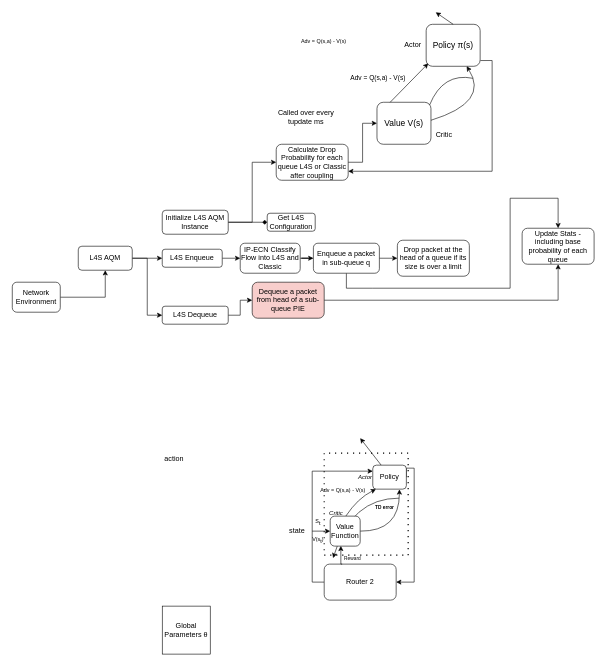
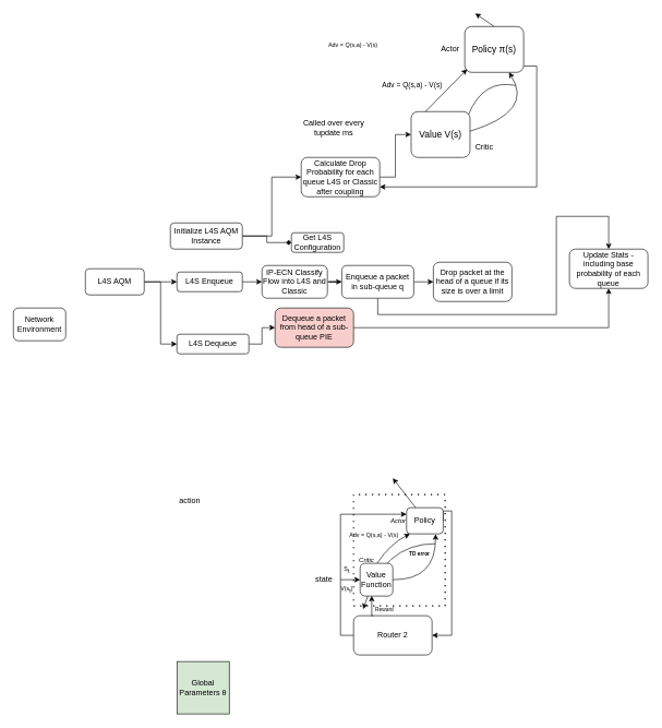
  <mxCell id="0" />
  <mxCell id="1" parent="0" />
  <mxCell id="2" style="edgeStyle=orthogonalEdgeStyle;rounded=0;orthogonalLoop=1;jettySize=auto;html=1;exitX=1;exitY=0.5;exitDx=0;exitDy=0;entryX=0;entryY=0.5;entryDx=0;entryDy=0;" parent="1" source="4" target="12" edge="1"><mxGeometry relative="1" as="geometry" /></mxCell>
  <mxCell id="3" style="edgeStyle=orthogonalEdgeStyle;rounded=0;orthogonalLoop=1;jettySize=auto;html=1;exitX=1;exitY=0.5;exitDx=0;exitDy=0;entryX=0;entryY=0.5;entryDx=0;entryDy=0;" parent="1" source="4" target="23" edge="1"><mxGeometry relative="1" as="geometry" /></mxCell>
  <mxCell id="4" value="L4S AQM" style="rounded=1;whiteSpace=wrap;html=1;" parent="1" vertex="1"><mxGeometry x="130" y="410" width="90" height="40" as="geometry" /></mxCell>
- <mxCell id="5" style="edgeStyle=orthogonalEdgeStyle;rounded=0;orthogonalLoop=1;jettySize=auto;html=1;" parent="1" source="6" target="4" edge="1"><mxGeometry relative="1" as="geometry" /></mxCell>
  <mxCell id="6" value="Network Environment" style="rounded=1;whiteSpace=wrap;html=1;" parent="1" vertex="1"><mxGeometry x="20" y="470" width="80" height="50" as="geometry" /></mxCell>
  <mxCell id="7" style="edgeStyle=orthogonalEdgeStyle;rounded=0;orthogonalLoop=1;jettySize=auto;html=1;endArrow=diamond;" parent="1" source="9" target="10" edge="1"><mxGeometry relative="1" as="geometry" /></mxCell>
  <mxCell id="8" style="edgeStyle=orthogonalEdgeStyle;rounded=0;orthogonalLoop=1;jettySize=auto;html=1;entryX=0;entryY=0.5;entryDx=0;entryDy=0;" parent="1" source="9" target="20" edge="1"><mxGeometry relative="1" as="geometry" /></mxCell>
- <mxCell id="9" value="Initialize L4S AQM Instance" style="rounded=1;whiteSpace=wrap;html=1;" parent="1" vertex="1"><mxGeometry x="270" y="350" width="110" height="40" as="geometry" /></mxCell>
+ <mxCell id="9" value="Initialize L4S AQM Instance" style="rounded=1;whiteSpace=wrap;html=1;" parent="1" vertex="1"><mxGeometry x="260" y="340" width="110" height="40" as="geometry" /></mxCell>
  <mxCell id="10" value="Get L4S Configuration" style="rounded=1;whiteSpace=wrap;html=1;" parent="1" vertex="1"><mxGeometry x="445" y="355" width="80" height="30" as="geometry" /></mxCell>
  <mxCell id="11" style="edgeStyle=orthogonalEdgeStyle;rounded=0;orthogonalLoop=1;jettySize=auto;html=1;exitX=1;exitY=0.5;exitDx=0;exitDy=0;entryX=0;entryY=0.5;entryDx=0;entryDy=0;" parent="1" source="12" target="14" edge="1"><mxGeometry relative="1" as="geometry" /></mxCell>
  <mxCell id="12" value="L4S Enqueue" style="rounded=1;whiteSpace=wrap;html=1;" parent="1" vertex="1"><mxGeometry x="270" y="415" width="100" height="30" as="geometry" /></mxCell>
  <mxCell id="13" style="edgeStyle=orthogonalEdgeStyle;rounded=0;orthogonalLoop=1;jettySize=auto;html=1;exitX=1;exitY=0.5;exitDx=0;exitDy=0;" parent="1" source="14" target="17" edge="1"><mxGeometry relative="1" as="geometry" /></mxCell>
  <mxCell id="14" value="IP-ECN Classify Flow into L4S and Classic" style="rounded=1;whiteSpace=wrap;html=1;" parent="1" vertex="1"><mxGeometry x="400" y="405" width="100" height="50" as="geometry" /></mxCell>
  <mxCell id="15" style="edgeStyle=orthogonalEdgeStyle;rounded=0;orthogonalLoop=1;jettySize=auto;html=1;exitX=1;exitY=0.5;exitDx=0;exitDy=0;entryX=0;entryY=0.5;entryDx=0;entryDy=0;" parent="1" source="17" target="18" edge="1"><mxGeometry relative="1" as="geometry" /></mxCell>
  <mxCell id="16" style="edgeStyle=orthogonalEdgeStyle;rounded=0;orthogonalLoop=1;jettySize=auto;html=1;exitX=0.5;exitY=1;exitDx=0;exitDy=0;entryX=0.5;entryY=0;entryDx=0;entryDy=0;" parent="1" source="17" target="26" edge="1"><mxGeometry relative="1" as="geometry"><Array as="points"><mxPoint x="620" y="480" /><mxPoint x="850" y="480" /><mxPoint x="850" y="330" /><mxPoint x="940" y="330" /></Array></mxGeometry></mxCell>
  <mxCell id="17" value="Enqueue a packet in sub-queue q" style="rounded=1;whiteSpace=wrap;html=1;" parent="1" vertex="1"><mxGeometry x="522" y="405" width="110" height="50" as="geometry" /></mxCell>
  <mxCell id="18" value="Drop packet at the head of a queue if its size is over a limit" style="rounded=1;whiteSpace=wrap;html=1;" parent="1" vertex="1"><mxGeometry x="662" y="400" width="120" height="60" as="geometry" /></mxCell>
  <mxCell id="19" style="edgeStyle=orthogonalEdgeStyle;rounded=0;orthogonalLoop=1;jettySize=auto;html=1;exitX=1;exitY=0.5;exitDx=0;exitDy=0;entryX=0;entryY=0.5;entryDx=0;entryDy=0;" edge="1" parent="1" source="20" target="49"><mxGeometry relative="1" as="geometry" /></mxCell>
  <mxCell id="20" value="Calculate Drop Probability for each queue L4S or Classic after coupling" style="rounded=1;whiteSpace=wrap;html=1;" parent="1" vertex="1"><mxGeometry x="460" y="240" width="120" height="60" as="geometry" /></mxCell>
  <mxCell id="21" value="Called over every tupdate ms" style="text;html=1;align=center;verticalAlign=middle;whiteSpace=wrap;rounded=0;" parent="1" vertex="1"><mxGeometry x="460" width="100" height="30" as="geometry" y="180" /></mxCell>
  <mxCell id="22" style="edgeStyle=orthogonalEdgeStyle;rounded=0;orthogonalLoop=1;jettySize=auto;html=1;" parent="1" source="23" target="25" edge="1"><mxGeometry relative="1" as="geometry" /></mxCell>
  <mxCell id="23" value="L4S Dequeue" style="rounded=1;whiteSpace=wrap;html=1;" parent="1" vertex="1"><mxGeometry x="270" y="510" width="110" height="30" as="geometry" /></mxCell>
  <mxCell id="24" style="edgeStyle=orthogonalEdgeStyle;rounded=0;orthogonalLoop=1;jettySize=auto;html=1;" parent="1" source="25" target="26" edge="1"><mxGeometry relative="1" as="geometry" /></mxCell>
  <mxCell id="25" value="Dequeue a packet from head of a sub-queue PIE" style="rounded=1;whiteSpace=wrap;html=1;fillColor=#f8cecc;" parent="1" vertex="1"><mxGeometry x="420" y="470" width="120" height="60" as="geometry" /></mxCell>
  <mxCell id="26" value="Update Stats - including base probability of each queue" style="rounded=1;whiteSpace=wrap;html=1;" parent="1" vertex="1"><mxGeometry x="870" y="380" width="120" height="60" as="geometry" /></mxCell>
  <mxCell id="27" value="action" style="text;html=1;align=center;verticalAlign=middle;whiteSpace=wrap;rounded=0;" parent="1" vertex="1"><mxGeometry x="260" y="749" width="60" height="30" as="geometry" /></mxCell>
- <mxCell id="28" value="Global Parameters&amp;nbsp;θ" style="whiteSpace=wrap;html=1;aspect=fixed;" parent="1" vertex="1"><mxGeometry x="270" y="1010" width="80" height="80" as="geometry" /></mxCell>
+ <mxCell id="28" value="Global Parameters&amp;nbsp;θ" style="whiteSpace=wrap;html=1;aspect=fixed;fillColor=#d5e8d4;" parent="1" vertex="1"><mxGeometry x="270" y="1010" width="80" height="80" as="geometry" /></mxCell>
  <mxCell id="29" style="edgeStyle=orthogonalEdgeStyle;rounded=0;orthogonalLoop=1;jettySize=auto;html=1;exitX=0;exitY=0.5;exitDx=0;exitDy=0;entryX=0;entryY=0.25;entryDx=0;entryDy=0;" parent="1" source="30" target="41" edge="1"><mxGeometry relative="1" as="geometry" /></mxCell>
  <mxCell id="30" value="Router 2" style="rounded=1;whiteSpace=wrap;html=1;" parent="1" vertex="1"><mxGeometry x="540" y="940" width="120" height="60" as="geometry" /></mxCell>
  <mxCell id="31" style="edgeStyle=orthogonalEdgeStyle;rounded=0;orthogonalLoop=1;jettySize=auto;html=1;exitX=0;exitY=0.5;exitDx=0;exitDy=0;endArrow=none;endFill=0;startArrow=classic;startFill=1;" parent="1" edge="1"><mxGeometry relative="1" as="geometry"><mxPoint x="520" y="885" as="targetPoint" /><mxPoint x="550" y="885" as="sourcePoint" /></mxGeometry></mxCell>
  <mxCell id="32" style="rounded=0;orthogonalLoop=1;jettySize=auto;html=1;exitX=1;exitY=0.5;exitDx=0;exitDy=0;entryX=0.793;entryY=1.011;entryDx=0;entryDy=0;edgeStyle=orthogonalEdgeStyle;curved=1;entryPerimeter=0;" parent="1" target="41" edge="1"><mxGeometry relative="1" as="geometry"><mxPoint x="600" y="885" as="sourcePoint" /></mxGeometry></mxCell>
  <mxCell id="33" style="edgeStyle=orthogonalEdgeStyle;rounded=0;orthogonalLoop=1;jettySize=auto;html=1;entryX=1;entryY=0.5;entryDx=0;entryDy=0;exitX=1;exitY=0.5;exitDx=0;exitDy=0;" parent="1" source="41" target="30" edge="1"><mxGeometry relative="1" as="geometry"><Array as="points"><mxPoint x="690" y="780" /><mxPoint x="690" y="970" /></Array></mxGeometry></mxCell>
  <mxCell id="34" value="V(s&lt;sub style=&quot;font-size: 9px;&quot;&gt;t&lt;/sub&gt;)" style="text;html=1;align=center;verticalAlign=middle;whiteSpace=wrap;rounded=0;fontSize=9;" parent="1" vertex="1"><mxGeometry x="515" y="890" width="30" height="20" as="geometry" /></mxCell>
  <mxCell id="35" value="S&lt;sub style=&quot;font-size: 9px;&quot;&gt;t&lt;/sub&gt;" style="text;html=1;align=center;verticalAlign=middle;whiteSpace=wrap;rounded=0;fontSize=9;" parent="1" vertex="1"><mxGeometry x="520" y="860" width="20" height="20" as="geometry" /></mxCell>
  <mxCell id="36" value="" style="endArrow=classic;html=1;rounded=0;exitX=0.25;exitY=0;exitDx=0;exitDy=0;" parent="1" source="41" edge="1"><mxGeometry width="50" height="50" relative="1" as="geometry"><mxPoint x="520" y="750" as="sourcePoint" /><mxPoint x="600" y="730" as="targetPoint" /></mxGeometry></mxCell>
  <mxCell id="37" style="edgeStyle=orthogonalEdgeStyle;rounded=0;orthogonalLoop=1;jettySize=auto;html=1;exitX=0.25;exitY=0;exitDx=0;exitDy=0;entryX=0.355;entryY=0.99;entryDx=0;entryDy=0;entryPerimeter=0;" parent="1" source="30" edge="1"><mxGeometry relative="1" as="geometry"><mxPoint x="567.75" y="909.5" as="targetPoint" /></mxGeometry></mxCell>
  <mxCell id="38" value="Reward" style="text;html=1;align=center;verticalAlign=middle;whiteSpace=wrap;rounded=0;fontSize=8;" parent="1" vertex="1"><mxGeometry x="565" y="920" width="45" height="20" as="geometry" /></mxCell>
  <mxCell id="39" value="state" style="text;html=1;align=center;verticalAlign=middle;whiteSpace=wrap;rounded=0;" parent="1" vertex="1"><mxGeometry x="480" y="875" width="30" height="20" as="geometry" /></mxCell>
  <mxCell id="40" value="" style="swimlane;startSize=0;dashed=1;dashPattern=1 4;rounded=1;strokeWidth=2;" parent="1" vertex="1"><mxGeometry x="540" y="755" width="140" height="170" as="geometry" /></mxCell>
  <mxCell id="41" value="Policy" style="rounded=1;whiteSpace=wrap;html=1;" parent="40" vertex="1"><mxGeometry x="81" y="20" width="56" height="40" as="geometry" /></mxCell>
  <mxCell id="42" value="Critic" style="text;html=1;align=center;verticalAlign=middle;whiteSpace=wrap;rounded=0;fontSize=10;fontStyle=2" parent="40" vertex="1"><mxGeometry x="5" y="95" width="30" height="10" as="geometry" /></mxCell>
  <mxCell id="43" value="" style="endArrow=classic;html=1;rounded=0;curved=1;" parent="40" edge="1"><mxGeometry width="50" height="50" relative="1" as="geometry"><mxPoint x="125" y="75" as="sourcePoint" /><mxPoint x="15" y="175" as="targetPoint" /><Array as="points"><mxPoint x="45" y="75" /></Array></mxGeometry></mxCell>
  <mxCell id="44" value="TD error" style="text;html=1;align=center;verticalAlign=middle;whiteSpace=wrap;rounded=0;fontSize=8;fontStyle=1" parent="40" vertex="1"><mxGeometry x="81" y="85" width="40" height="10" as="geometry" /></mxCell>
  <mxCell id="45" value="&lt;span style=&quot;font-weight: normal; font-size: 9px;&quot;&gt;Adv = Q(s,a) - V(s)&lt;/span&gt;" style="text;html=1;align=center;verticalAlign=middle;whiteSpace=wrap;rounded=0;fontSize=9;fontStyle=1" parent="40" vertex="1"><mxGeometry x="-8" y="55" width="79" height="15" as="geometry" /></mxCell>
  <mxCell id="46" value="Actor" style="text;html=1;align=center;verticalAlign=middle;whiteSpace=wrap;rounded=0;fontStyle=2;fontSize=10;" parent="40" vertex="1"><mxGeometry x="56" y="35" width="25" height="10" as="geometry" /></mxCell>
  <mxCell id="47" value="" style="endArrow=classic;html=1;rounded=0;entryX=0.094;entryY=1.004;entryDx=0;entryDy=0;entryPerimeter=0;curved=1;" parent="40" target="41" edge="1"><mxGeometry width="50" height="50" relative="1" as="geometry"><mxPoint x="36" y="105" as="sourcePoint" /><mxPoint x="86" y="55" as="targetPoint" /><Array as="points"><mxPoint x="56" y="75" /></Array></mxGeometry></mxCell>
  <mxCell id="48" value="Value Function" style="rounded=1;whiteSpace=wrap;html=1;" parent="1" vertex="1"><mxGeometry x="550" y="860" width="50" height="50" as="geometry" /></mxCell>
  <mxCell id="49" value="Value V(s)" style="rounded=1;whiteSpace=wrap;html=1;fontSize=14;" vertex="1" parent="1"><mxGeometry x="628" y="170" width="90" height="70" as="geometry" /></mxCell>
  <mxCell id="50" value="Policy&amp;nbsp;π(s)" style="rounded=1;whiteSpace=wrap;html=1;fontSize=14;" vertex="1" parent="1"><mxGeometry x="710" y="40" width="90" height="70" as="geometry" /></mxCell>
  <mxCell id="51" value="" style="endArrow=classic;html=1;rounded=0;entryX=0.75;entryY=1;entryDx=0;entryDy=0;curved=1;" edge="1" parent="1" target="50"><mxGeometry width="50" height="50" relative="1" as="geometry"><mxPoint x="718" y="200" as="sourcePoint" /><mxPoint x="768" y="150" as="targetPoint" /><Array as="points"><mxPoint x="816" y="170" /></Array></mxGeometry></mxCell>
  <mxCell id="52" value="" style="endArrow=classic;html=1;rounded=0;exitX=0.5;exitY=0;exitDx=0;exitDy=0;" edge="1" parent="1" source="50"><mxGeometry width="50" height="50" relative="1" as="geometry"><mxPoint x="636" y="30" as="sourcePoint" /><mxPoint x="726" y="20" as="targetPoint" /></mxGeometry></mxCell>
  <mxCell id="53" value="" style="endArrow=none;html=1;rounded=0;endFill=0;curved=1;exitX=0.976;exitY=0.062;exitDx=0;exitDy=0;exitPerimeter=0;" edge="1" parent="1" source="49"><mxGeometry width="50" height="50" relative="1" as="geometry"><mxPoint x="718" as="sourcePoint" y="180" /><mxPoint x="788" y="130" as="targetPoint" /><Array as="points"><mxPoint x="738" y="120" /></Array></mxGeometry></mxCell>
  <mxCell id="54" value="Actor" style="text;html=1;align=center;verticalAlign=middle;whiteSpace=wrap;rounded=0;" vertex="1" parent="1"><mxGeometry x="658" y="60" width="60" height="30" as="geometry" /></mxCell>
  <mxCell id="55" value="Critic" style="text;html=1;align=center;verticalAlign=middle;whiteSpace=wrap;rounded=0;" vertex="1" parent="1"><mxGeometry x="710" y="210" width="60" height="30" as="geometry" /></mxCell>
  <mxCell id="56" value="&lt;span style=&quot;font-weight: normal; font-size: 9px;&quot;&gt;Adv = Q(s,a) - V(s)&lt;/span&gt;" style="text;html=1;align=center;verticalAlign=middle;whiteSpace=wrap;rounded=0;fontSize=9;fontStyle=1" vertex="1" parent="1"><mxGeometry x="500" y="60" width="79" height="15" as="geometry" /></mxCell>
  <mxCell id="57" value="&lt;span style=&quot;font-weight: normal; font-size: 11px;&quot;&gt;Adv = Q(s,a) - V(s)&lt;/span&gt;" style="text;html=1;align=center;verticalAlign=middle;whiteSpace=wrap;rounded=0;fontSize=11;fontStyle=1" vertex="1" parent="1"><mxGeometry x="580" y="120" width="100" height="20" as="geometry" /></mxCell>
  <mxCell id="58" value="" style="endArrow=classic;html=1;rounded=0;entryX=0.039;entryY=0.931;entryDx=0;entryDy=0;entryPerimeter=0;" edge="1" parent="1" target="50"><mxGeometry width="50" height="50" relative="1" as="geometry"><mxPoint x="650" y="170" as="sourcePoint" /><mxPoint x="700" y="120" as="targetPoint" /></mxGeometry></mxCell>
  <mxCell id="59" style="edgeStyle=orthogonalEdgeStyle;rounded=0;orthogonalLoop=1;jettySize=auto;html=1;exitX=1;exitY=0.75;exitDx=0;exitDy=0;entryX=1.006;entryY=0.863;entryDx=0;entryDy=0;entryPerimeter=0;startArrow=classic;startFill=1;endArrow=none;endFill=0;" edge="1" parent="1" source="20" target="50"><mxGeometry relative="1" as="geometry" /></mxCell>
